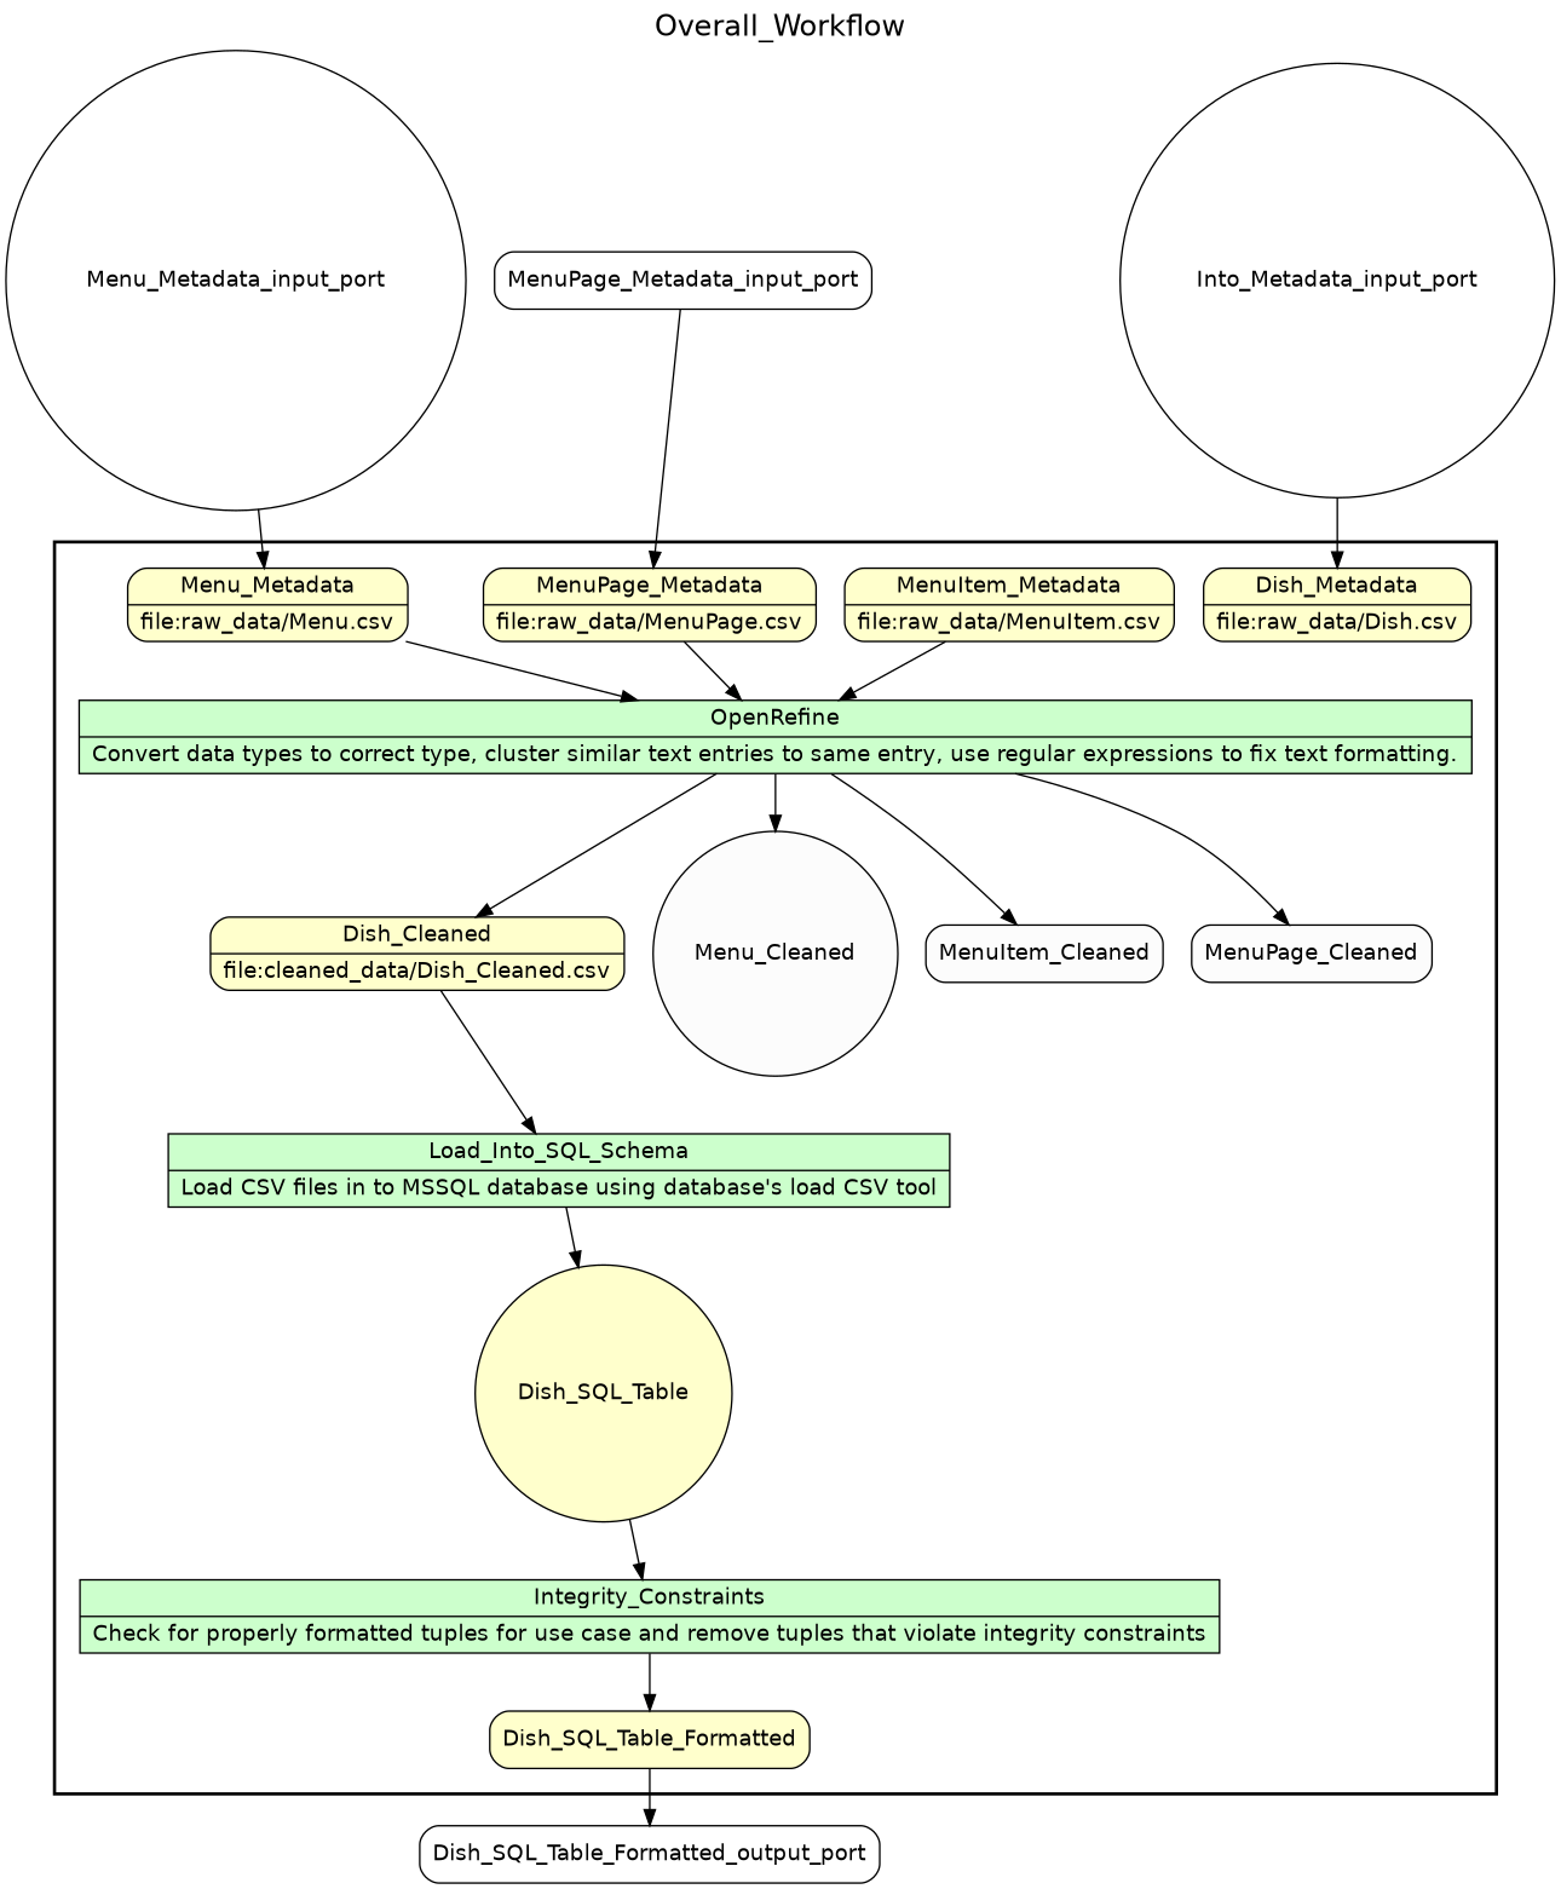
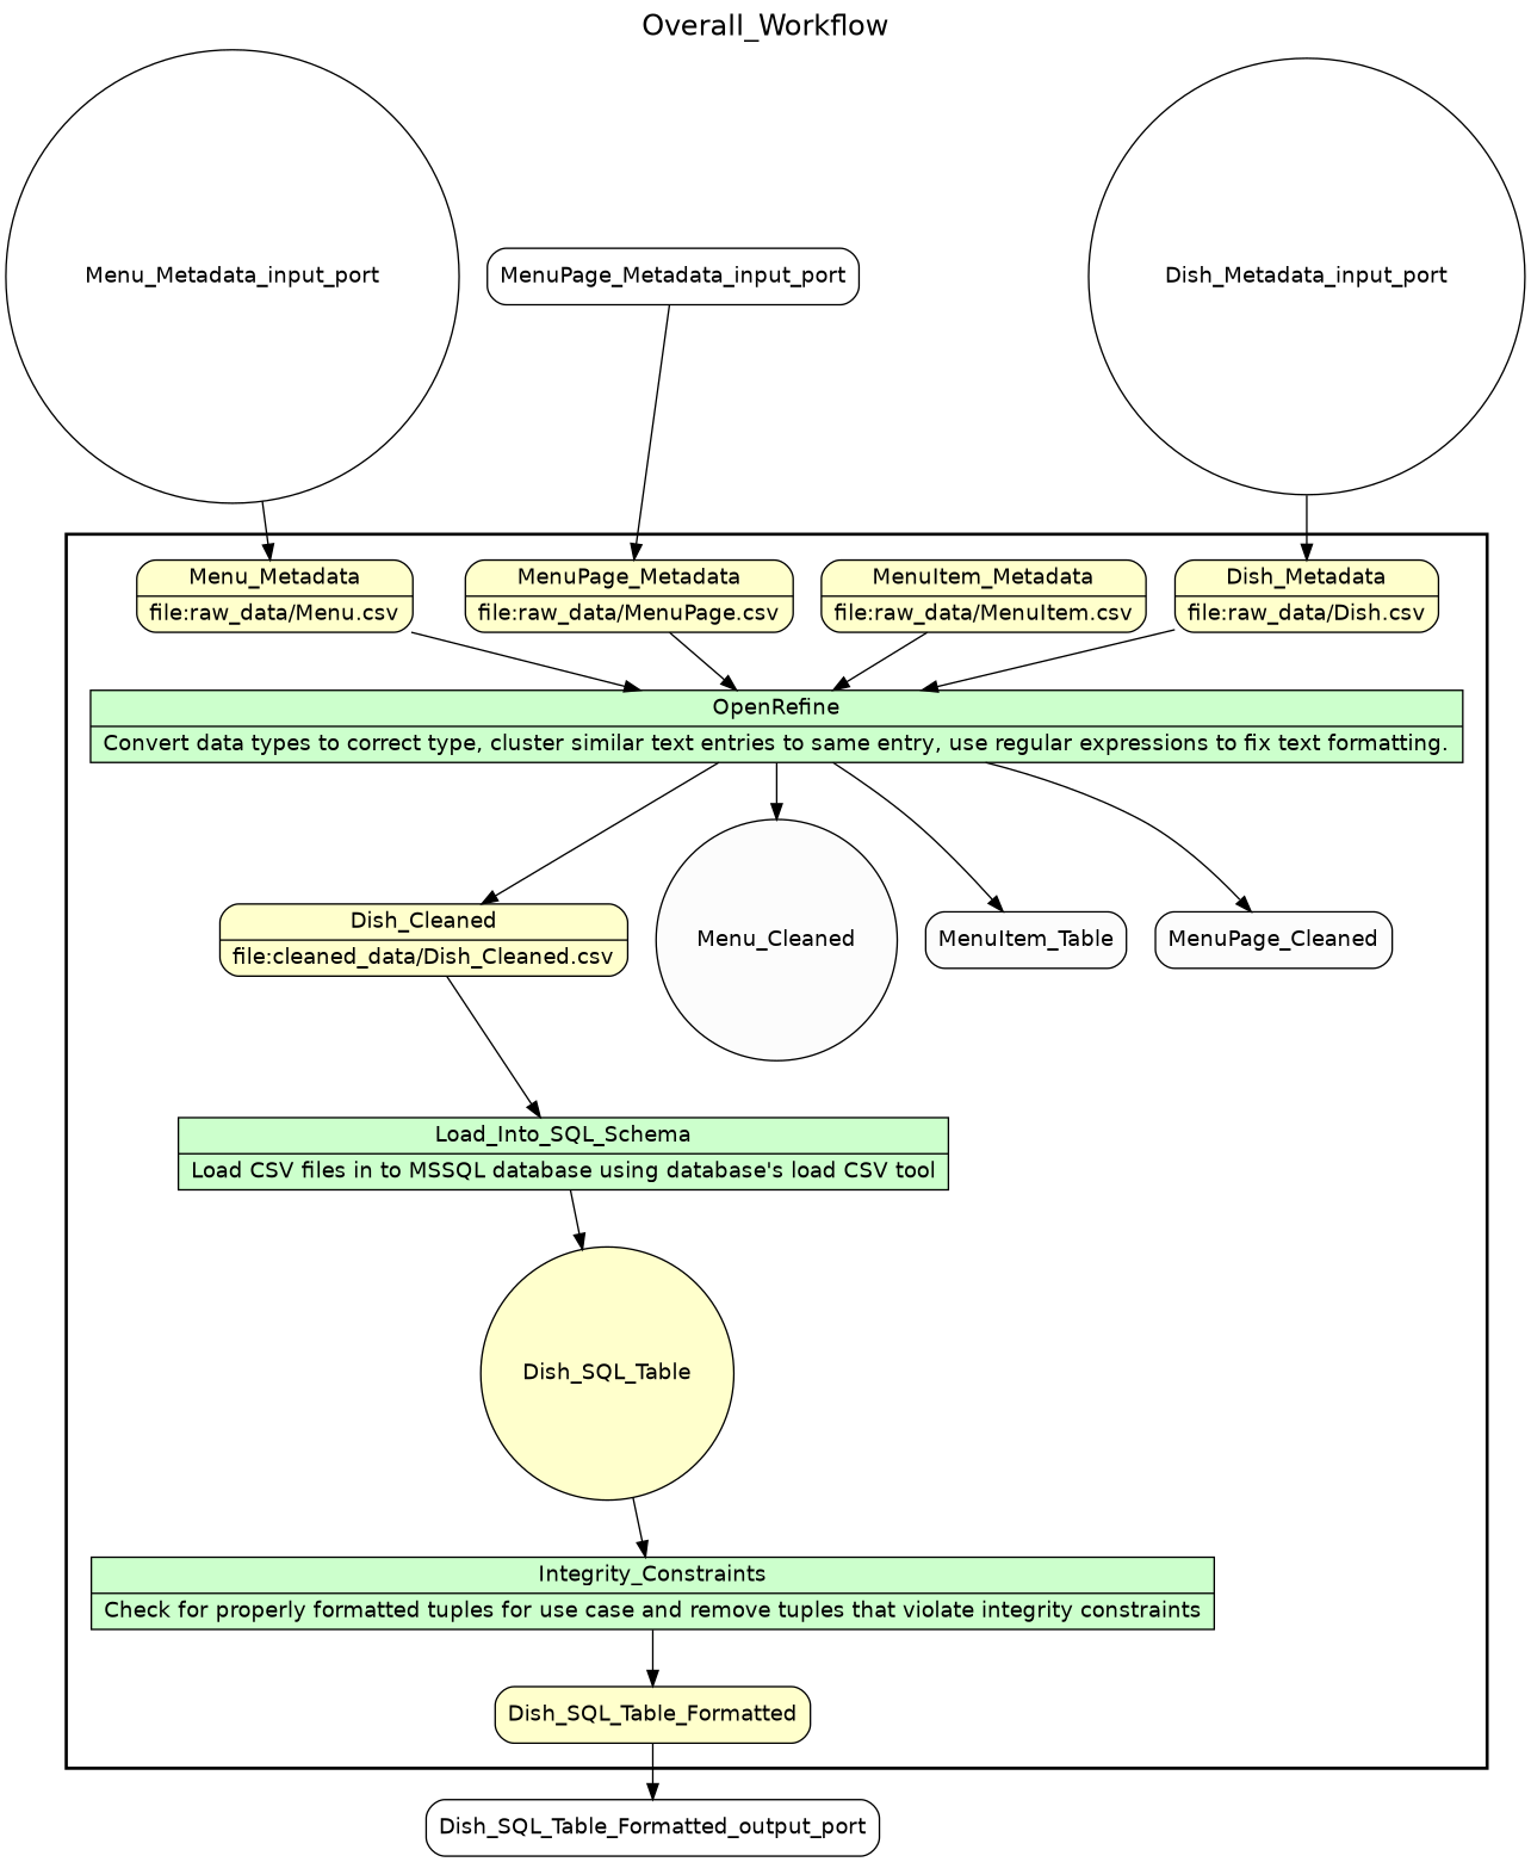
  digraph {
    fontname="DejaVu Sans"
    fontsize=18
    label=Overall_Workflow
    labelloc=t
    rankdir=TB
    node [fillcolor="#FFFFCC" fontname="DejaVu Sans" peripheries=1 shape=record style="rounded,filled"]
    edge [fontname="DejaVu Sans"]
    n1 [fillcolor="#CCFFCC" label="{<f0> OpenRefine |<f1> Convert data types to correct type, cluster similar text entries to same entry, use regular expressions to fix text formatting.}" rankdir=LR style=filled]
    n2 [label="{<f0> Dish_Cleaned |<f1> file\:cleaned_data/Dish_Cleaned.csv}" rankdir=LR]
    Menu_Cleaned [fillcolor="#FCFCFC" shape=circle]
-   MenuItem_Cleaned [fillcolor="#FCFCFC" shape=box]
+   MenuItem_Cleaned [fillcolor="#FCFCFC" shape=box label=MenuItem_Table]
    MenuPage_Cleaned [fillcolor="#FCFCFC" shape=box]
    n6 [fillcolor="#CCFFCC" label="{<f0> Load_Into_SQL_Schema |<f1> Load CSV files in to MSSQL database using database's load CSV tool}" rankdir=LR style=filled]
    Dish_SQL_Table [shape=circle]
    n8 [fillcolor="#CCFFCC" label="{<f0> Integrity_Constraints |<f1> Check for properly formatted tuples for use case and remove tuples that violate integrity constraints}" rankdir=LR style=filled]
    Dish_SQL_Table_Formatted [shape=box]
    n10 [label="{<f0> Menu_Metadata |<f1> file\:raw_data/Menu.csv}" rankdir=LR]
    n11 [label="{<f0> MenuItem_Metadata |<f1> file\:raw_data/MenuItem.csv}" rankdir=LR]
    n12 [label="{<f0> MenuPage_Metadata |<f1> file\:raw_data/MenuPage.csv}" rankdir=LR]
    n13 [label="{<f0> Dish_Metadata |<f1> file\:raw_data/Dish.csv}" rankdir=LR]
    Dish_SQL_Table_Formatted_output_port [fillcolor="#FFFFFF" shape=box width=0.2]
    Menu_Metadata_input_port [fillcolor="#FFFFFF" shape=circle width=0.2]
    MenuPage_Metadata_input_port [fillcolor="#FFFFFF" shape=box width=0.2]
-   Dish_Metadata_input_port [fillcolor="#FFFFFF" shape=circle width=0.2 label=Into_Metadata_input_port]
+   Dish_Metadata_input_port [fillcolor="#FFFFFF" shape=circle width=0.2]
    subgraph cluster_1 {
      color=black
      label=""
      penwidth=2
      subgraph cluster_2 {
        color=black
        label=""
        penwidth=0
        n1
        n2
        Menu_Cleaned
        MenuItem_Cleaned
        MenuPage_Cleaned
        n6
        Dish_SQL_Table
        n8
        Dish_SQL_Table_Formatted
        n10
        n11
        n12
        n13
      }
    }
    n1 -> n2
    n1 -> Menu_Cleaned
    n1 -> MenuItem_Cleaned
    n1 -> MenuPage_Cleaned
    n2 -> n6
    n6 -> Dish_SQL_Table
    Dish_SQL_Table -> n8
    n8 -> Dish_SQL_Table_Formatted
    Dish_SQL_Table_Formatted -> Dish_SQL_Table_Formatted_output_port
    n10 -> n1
    n11 -> n1
    n12 -> n1
+   n13 -> n1
    Menu_Metadata_input_port -> n10
    MenuPage_Metadata_input_port -> n12
    Dish_Metadata_input_port -> n13
  }
